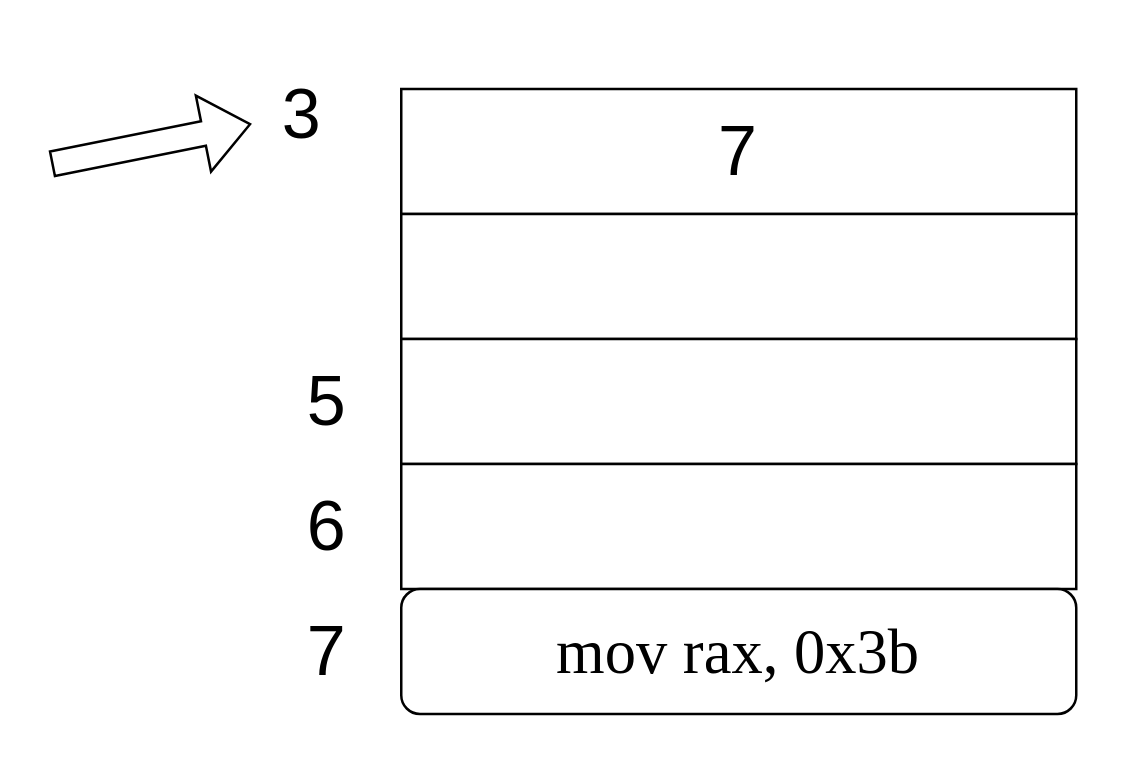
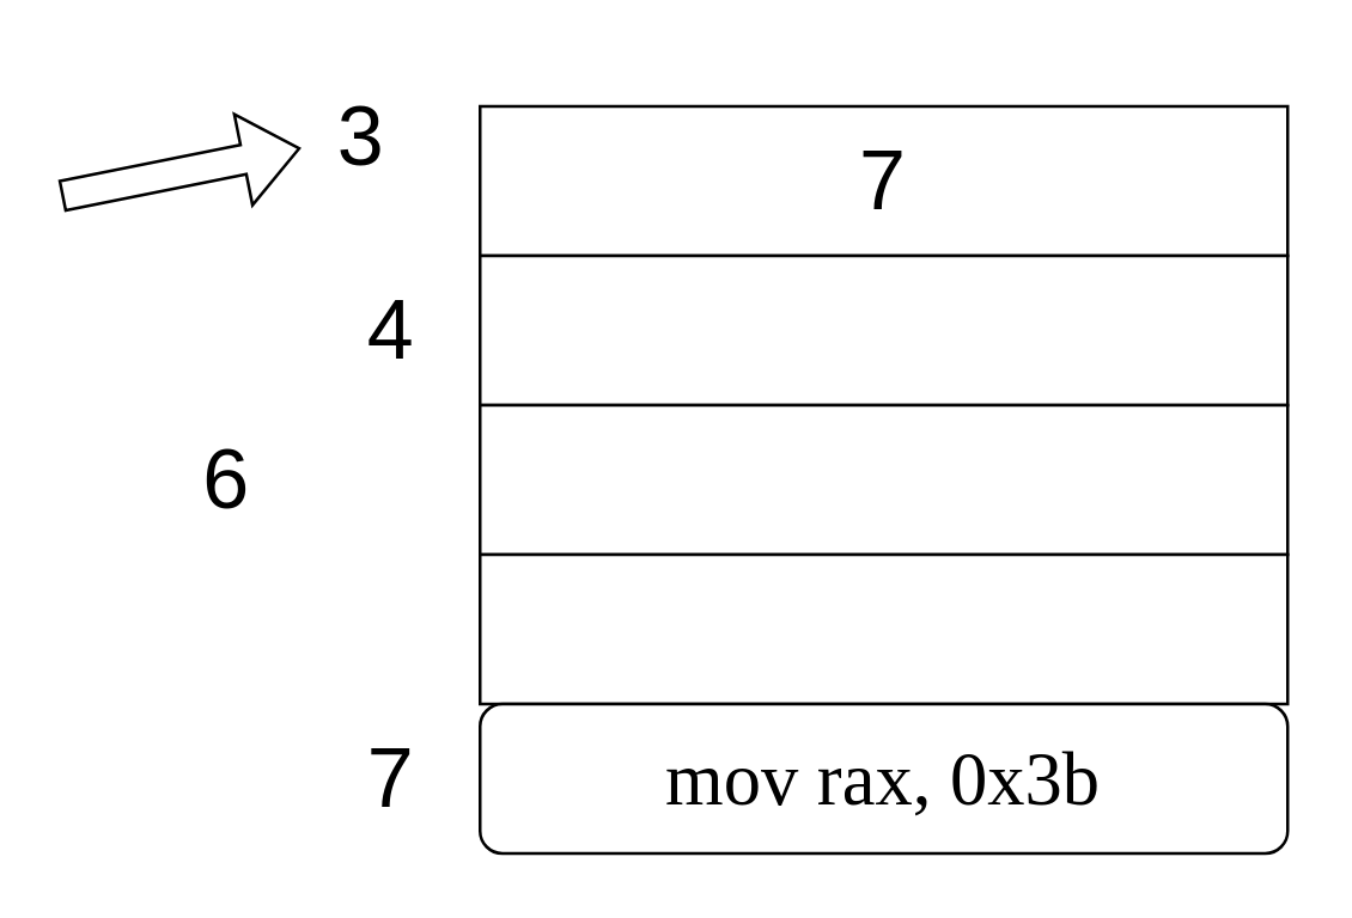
  <mxCell id="0" />
  <mxCell id="1" parent="0" />
  <mxCell id="2" value="&lt;font style=&quot;font-size: 28px;&quot;&gt;7&lt;/font&gt;" style="rounded=0;whiteSpace=wrap;html=1;" vertex="1" parent="1"><mxGeometry x="160" y="35" width="270" height="50" as="geometry" /></mxCell>
  <mxCell id="3" value="" style="rounded=0;whiteSpace=wrap;html=1;" vertex="1" parent="1"><mxGeometry x="160" y="85" width="270" height="50" as="geometry" /></mxCell>
  <mxCell id="4" value="" style="rounded=0;whiteSpace=wrap;html=1;" vertex="1" parent="1"><mxGeometry x="160" y="135" width="270" height="50" as="geometry" /></mxCell>
  <mxCell id="5" value="" style="rounded=0;whiteSpace=wrap;html=1;" vertex="1" parent="1"><mxGeometry x="160" y="185" width="270" height="50" as="geometry" /></mxCell>
  <mxCell id="6" value="&lt;font style=&quot;&quot;&gt;&lt;span style=&quot;font-size: 25px;&quot;&gt;&lt;font face=&quot;consolas&quot;&gt;mov rax, 0x3b&lt;/font&gt;&lt;/span&gt;&lt;br&gt;&lt;/font&gt;" style="whiteSpace=wrap;html=1;rounded=1;" vertex="1" parent="1"><mxGeometry x="160" y="235" width="270" height="50" as="geometry" /></mxCell>
  <mxCell id="7" value="&lt;font style=&quot;font-size: 28px;&quot;&gt;3&lt;/font&gt;" style="text;html=1;align=center;verticalAlign=middle;resizable=0;points=[];autosize=1;strokeColor=none;fillColor=none;" vertex="1" parent="1"><mxGeometry x="100" y="20" width="40" height="50" as="geometry" /></mxCell>
- <mxCell id="9" value="&lt;font style=&quot;font-size: 28px;&quot;&gt;5&lt;/font&gt;" style="text;html=1;align=center;verticalAlign=middle;resizable=0;points=[];autosize=1;strokeColor=none;fillColor=none;" vertex="1" parent="1"><mxGeometry x="110" y="135" width="40" height="50" as="geometry" /></mxCell>
- <mxCell id="10" value="&lt;font style=&quot;font-size: 28px;&quot;&gt;6&lt;/font&gt;" style="text;html=1;align=center;verticalAlign=middle;resizable=0;points=[];autosize=1;strokeColor=none;fillColor=none;" vertex="1" parent="1"><mxGeometry x="110" y="185" width="40" height="50" as="geometry" /></mxCell>
+ <mxCell id="8" value="&lt;font style=&quot;font-size: 28px;&quot;&gt;4&lt;/font&gt;" style="text;html=1;align=center;verticalAlign=middle;resizable=0;points=[];autosize=1;strokeColor=none;fillColor=none;" vertex="1" parent="1"><mxGeometry x="110" y="85" width="40" height="50" as="geometry" /></mxCell>
+ <mxCell id="10" value="&lt;font style=&quot;font-size: 28px;&quot;&gt;6&lt;/font&gt;" style="text;html=1;align=center;verticalAlign=middle;resizable=0;points=[];autosize=1;strokeColor=none;fillColor=none;" vertex="1" parent="1"><mxGeometry x="55" y="135" width="40" height="50" as="geometry" /></mxCell>
  <mxCell id="11" value="&lt;font style=&quot;font-size: 28px;&quot;&gt;7&lt;/font&gt;" style="text;html=1;align=center;verticalAlign=middle;resizable=0;points=[];autosize=1;strokeColor=none;fillColor=none;" vertex="1" parent="1"><mxGeometry x="110" y="235" width="40" height="50" as="geometry" /></mxCell>
  <mxCell id="12" value="" style="shape=flexArrow;endArrow=classic;html=1;rounded=0;fontSize=27;" edge="1" parent="1" target="7"><mxGeometry width="50" height="50" relative="1" as="geometry"><mxPoint x="20" y="65" as="sourcePoint" /><mxPoint x="270" y="105" as="targetPoint" /></mxGeometry></mxCell>
